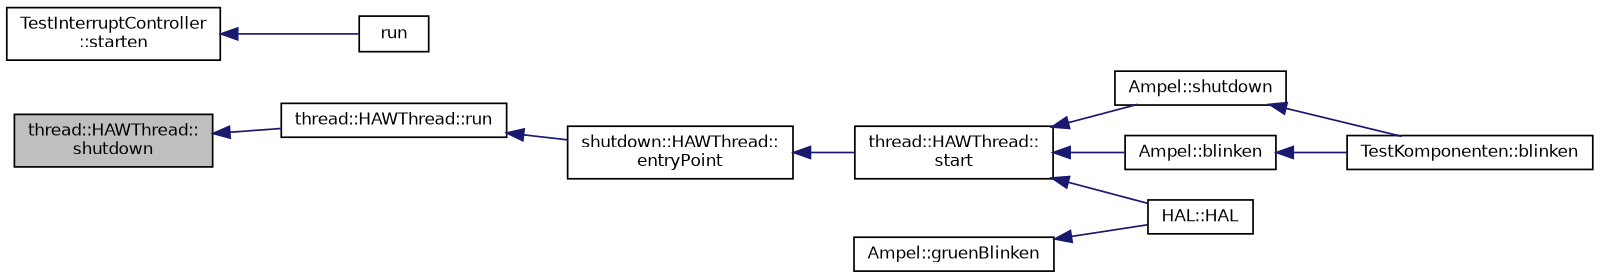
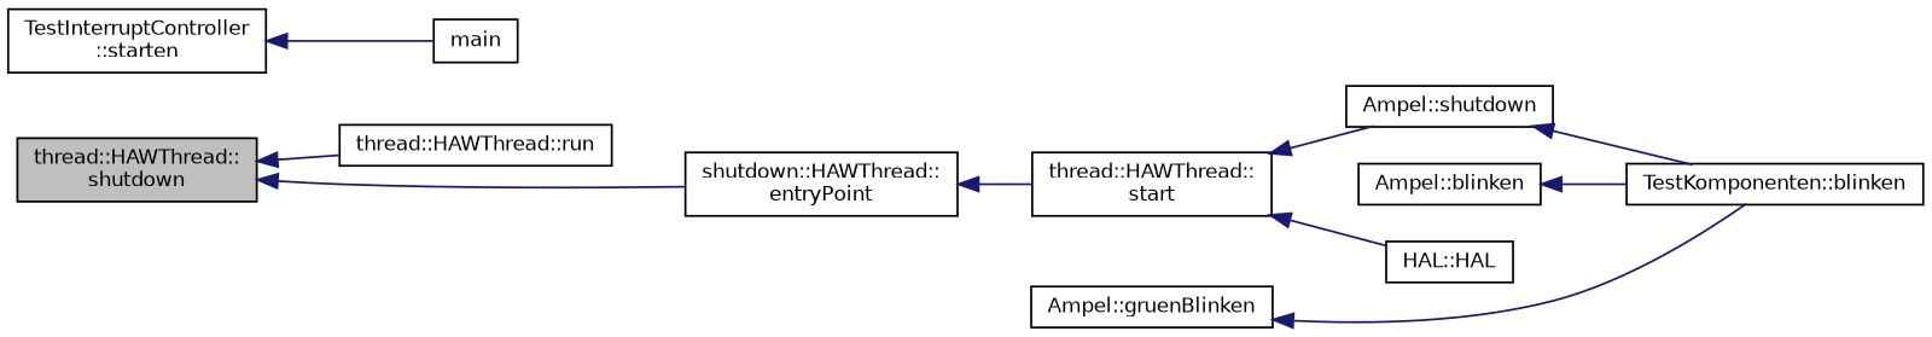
  digraph {
    rankdir=LR
    node [color=black fillcolor=white fontname=Helvetica fontsize=10 shape=record style=filled]
    edge [color=midnightblue dir=back fontname=Helvetica fontsize=10 labelfontname=Helvetica labelfontsize=10 style=solid]
    n1 [fillcolor=grey75 fontcolor=black height=0.2 label="thread::HAWThread::\lshutdown" width=0.4]
    n2 [height=0.2 label="thread::HAWThread::run" width=0.4]
    n3 [height=0.2 label="shutdown::HAWThread::\lentryPoint" width=0.4]
    n4 [height=0.2 label="thread::HAWThread::\lstart" width=0.4]
    n5 [height=0.2 label="Ampel::shutdown" width=0.4]
    n6 [height=0.2 label="Ampel::blinken" width=0.4]
    n7 [height=0.2 label="HAL::HAL" width=0.4]
    n8 [height=0.2 label="Ampel::gruenBlinken" width=0.4]
    n9 [height=0.2 label="TestKomponenten::blinken" width=0.4]
    n10 [height=0.2 label="TestInterruptController\l::starten" width=0.4]
-   n11 [height=0.2 label=run width=0.4]
+   n11 [height=0.2 label=main width=0.4]
    n1 -> n2
-   n2 -> n3
+   n1 -> n3
    n3 -> n4
    n4 -> n5
-   n4 -> n6
    n4 -> n7
    n5 -> n9
    n6 -> n9
-   n8 -> n7
+   n8 -> n9
    n10 -> n11
  }
